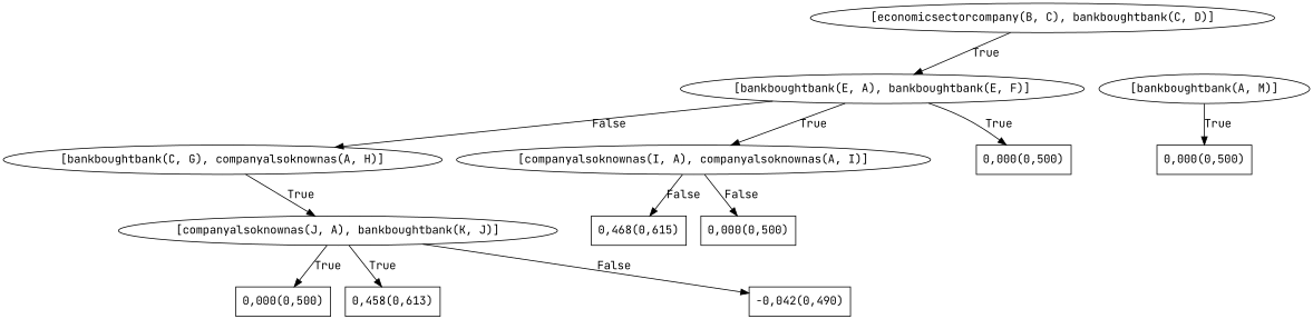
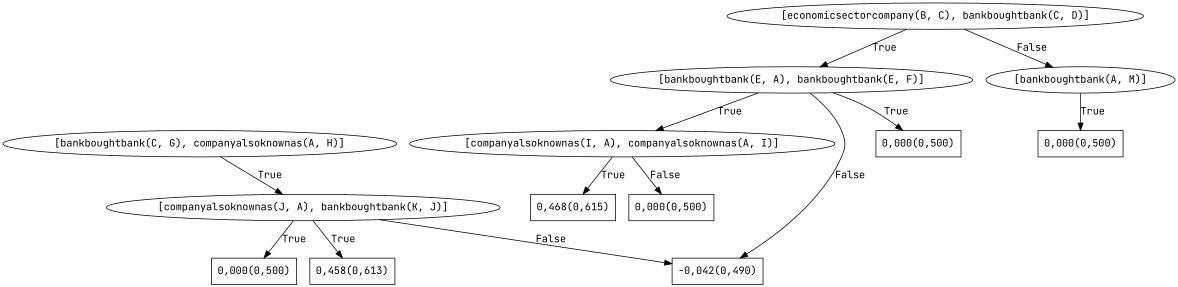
  digraph {
    fontname="JetBrains Mono"
    node [fontname="JetBrains Mono" shape=box]
    edge [fontname="JetBrains Mono"]
    n1 [label="[economicsectorcompany(B, C), bankboughtbank(C, D)]" shape=""]
    n2 [label="[bankboughtbank(E, A), bankboughtbank(E, F)]" shape=""]
    n3 [label="[bankboughtbank(A, M)]" shape=""]
    n4 [label="0,000(0,500)"]
    n5 [label="[bankboughtbank(C, G), companyalsoknownas(A, H)]" shape=""]
    n6 [label="[companyalsoknownas(I, A), companyalsoknownas(A, I)]" shape=""]
    n7 [label="0,000(0,500)"]
    n8 [label="[companyalsoknownas(J, A), bankboughtbank(K, J)]" shape=""]
    n9 [label="-0,042(0,490)"]
    n10 [label="0,468(0,615)"]
    n11 [label="0,000(0,500)"]
    n12 [label="0,000(0,500)"]
    n13 [label="0,458(0,613)"]
    n1 -> n2 [label=True]
+   n1 -> n3 [label=False]
    n2 -> n4 [label=True]
-   n2 -> n5 [label=False]
+   n2 -> n9 [label=False]
    n2 -> n6 [label=True]
    n3 -> n7 [label=True]
    n5 -> n8 [label=True]
-   n6 -> n10 [label=False]
+   n6 -> n10 [label=True]
    n6 -> n11 [label=False]
    n8 -> n9 [label=False]
    n8 -> n12 [label=True]
    n8 -> n13 [label=True]
  }
